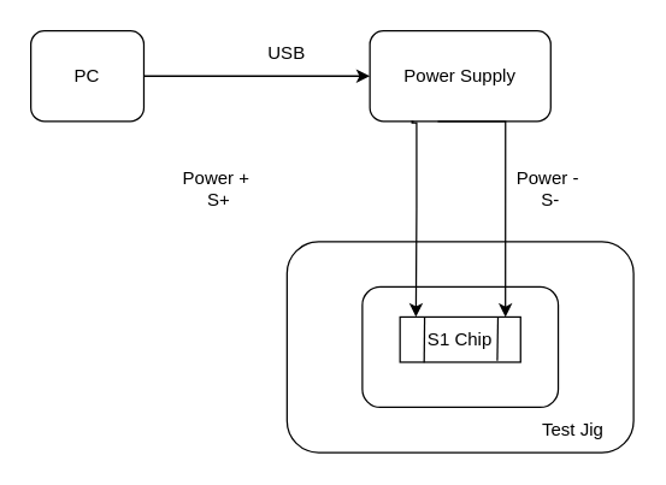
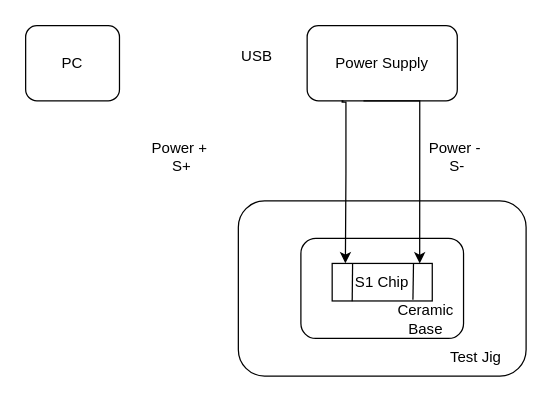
  <mxCell id="0" />
  <mxCell id="1" parent="0" />
- <mxCell id="2" style="edgeStyle=orthogonalEdgeStyle;rounded=0;orthogonalLoop=1;jettySize=auto;html=1;entryX=0;entryY=0.5;entryDx=0;entryDy=0;" edge="1" parent="1" source="3" target="4"><mxGeometry relative="1" as="geometry" /></mxCell>
  <mxCell id="3" value="PC" style="rounded=1;whiteSpace=wrap;html=1;" vertex="1" parent="1"><mxGeometry x="20" y="20" width="75" height="60" as="geometry" /></mxCell>
  <mxCell id="4" value="Power Supply" style="rounded=1;whiteSpace=wrap;html=1;" vertex="1" parent="1"><mxGeometry x="245" y="20" width="120" height="60" as="geometry" /></mxCell>
  <mxCell id="5" value="" style="rounded=1;whiteSpace=wrap;html=1;" vertex="1" parent="1"><mxGeometry x="190" y="160" width="230" height="140" as="geometry" /></mxCell>
- <mxCell id="6" value="USB" style="text;html=1;strokeColor=none;fillColor=none;align=center;verticalAlign=middle;whiteSpace=wrap;rounded=0;" vertex="1" parent="1"><mxGeometry x="160" y="20" width="60" height="30" as="geometry" /></mxCell>
+ <mxCell id="6" value="USB" style="text;html=1;strokeColor=none;fillColor=none;align=center;verticalAlign=middle;whiteSpace=wrap;rounded=0;" vertex="1" parent="1"><mxGeometry x="175" y="30" width="60" height="30" as="geometry" /></mxCell>
  <mxCell id="7" value="Test Jig" style="text;html=1;strokeColor=none;fillColor=none;align=center;verticalAlign=middle;whiteSpace=wrap;rounded=0;" vertex="1" parent="1"><mxGeometry x="350" y="270" width="60" height="30" as="geometry" /></mxCell>
  <mxCell id="8" value="" style="rounded=1;whiteSpace=wrap;html=1;" vertex="1" parent="1"><mxGeometry x="240" y="190" width="130" height="80" as="geometry" /></mxCell>
+ <mxCell id="9" value="Ceramic&lt;br style=&quot;border-color: var(--border-color);&quot;&gt;Base" style="text;html=1;strokeColor=none;fillColor=none;align=center;verticalAlign=middle;whiteSpace=wrap;rounded=0;" vertex="1" parent="1"><mxGeometry x="310" y="240" width="60" height="30" as="geometry" /></mxCell>
  <mxCell id="10" value="S1 Chip" style="rounded=0;whiteSpace=wrap;html=1;" vertex="1" parent="1"><mxGeometry x="265" y="210" width="80" height="30" as="geometry" /></mxCell>
  <mxCell id="11" style="edgeStyle=orthogonalEdgeStyle;rounded=0;orthogonalLoop=1;jettySize=auto;html=1;entryX=0.733;entryY=0.25;entryDx=0;entryDy=0;entryPerimeter=0;" edge="1" parent="1"><mxGeometry relative="1" as="geometry"><mxPoint x="290" y="80" as="sourcePoint" /><mxPoint x="334.95" y="210" as="targetPoint" /><Array as="points"><mxPoint x="335" y="80" /></Array></mxGeometry></mxCell>
  <mxCell id="12" style="edgeStyle=orthogonalEdgeStyle;rounded=0;orthogonalLoop=1;jettySize=auto;html=1;entryX=0.132;entryY=-0.004;entryDx=0;entryDy=0;entryPerimeter=0;" edge="1" parent="1" target="10"><mxGeometry relative="1" as="geometry"><mxPoint x="274" y="80" as="sourcePoint" /><mxPoint x="286.95" y="138.32" as="targetPoint" /><Array as="points"><mxPoint x="273" y="80" /><mxPoint x="276" y="81" /><mxPoint x="276" y="138" /><mxPoint x="276" y="138" /></Array></mxGeometry></mxCell>
  <mxCell id="13" value="Power +&amp;nbsp; S+" style="text;html=1;strokeColor=none;fillColor=none;align=center;verticalAlign=middle;whiteSpace=wrap;rounded=0;" vertex="1" parent="1"><mxGeometry x="120" y="110" width="50" height="30" as="geometry" /></mxCell>
  <mxCell id="14" value="Power -&amp;nbsp; S-" style="text;html=1;strokeColor=none;fillColor=none;align=center;verticalAlign=middle;whiteSpace=wrap;rounded=0;rotation=0;" vertex="1" parent="1"><mxGeometry x="340" y="110" width="50" height="30" as="geometry" /></mxCell>
  <mxCell id="15" value="" style="endArrow=none;html=1;rounded=0;exitX=0.2;exitY=1.007;exitDx=0;exitDy=0;exitPerimeter=0;entryX=0.204;entryY=0.011;entryDx=0;entryDy=0;entryPerimeter=0;" edge="1" parent="1" source="10" target="10"><mxGeometry width="50" height="50" relative="1" as="geometry"><mxPoint x="190" y="150" as="sourcePoint" /><mxPoint x="240" y="100" as="targetPoint" /></mxGeometry></mxCell>
  <mxCell id="16" value="" style="endArrow=none;html=1;rounded=0;exitX=0.807;exitY=0.967;exitDx=0;exitDy=0;exitPerimeter=0;entryX=0.194;entryY=0.087;entryDx=0;entryDy=0;entryPerimeter=0;" edge="1" parent="1" source="10"><mxGeometry width="50" height="50" relative="1" as="geometry"><mxPoint x="330" y="237" as="sourcePoint" /><mxPoint x="330" y="210" as="targetPoint" /></mxGeometry></mxCell>
